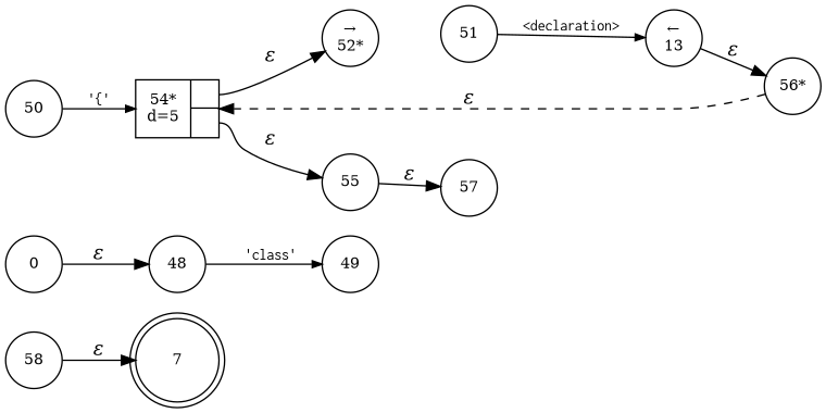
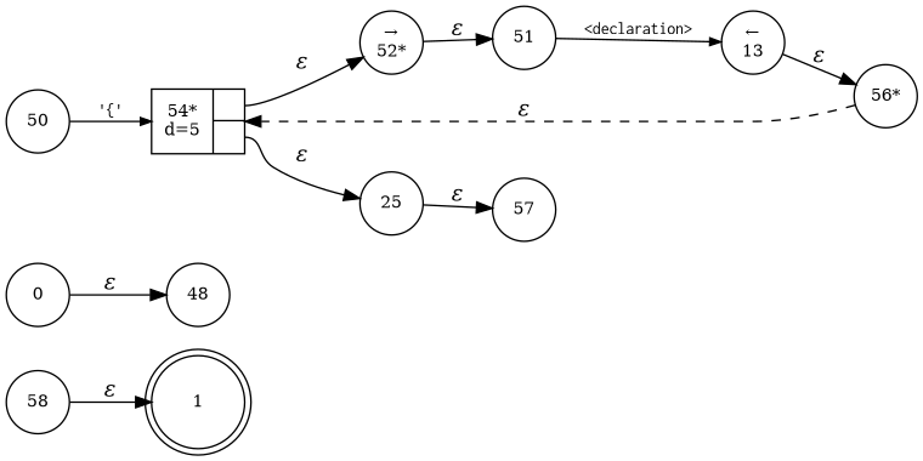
  digraph {
    rankdir=LR
    node [fixedsize=true fontsize=11 shape=circle peripheries=1]
    edge [fontname="Times-Italic"]
-   n1 [label=7 shape=doublecircle width=.6 peripheries=""]
+   n1 [label=1 shape=doublecircle width=.6 peripheries=""]
    n2 [label=0 width=.55]
    n3 [label=48 width=.55]
-   n4 [label=49 width=.55]
    n5 [label=50 width=.55]
    n6 [fixedsize=false label="{54*\nd=5|{<p0>|<p1>}}" shape=record]
    n7 [label="&rarr;\n52*" width=.55]
-   n8 [label=55 width=.55]
+   n8 [label=25 width=.55]
    n9 [label=51 width=.55]
    n10 [label="&larr;\n13" width=.55]
    n11 [label="56*" width=.55]
    n12 [label=57 width=.55]
    n13 [label=58 width=.55]
    n2 -> n3 [label="&epsilon;"]
-   n3 -> n4 [arrowhead=normal arrowsize=.7 fontname=Courier fontsize=11 label="'class'"]
    n5 -> n6 [arrowhead=normal arrowsize=.7 fontname=Courier fontsize=11 label="'{'"]
    n6 -> n7 [label="&epsilon;" tailport=p0]
    n6 -> n8 [label="&epsilon;" tailport=p1]
+   n7 -> n9 [label="&epsilon;"]
    n8 -> n12 [label="&epsilon;"]
    n9 -> n10 [arrowhead=normal arrowsize=.7 fontname=Courier fontsize=11 label="<declaration>"]
    n10 -> n11 [label="&epsilon;"]
    n11 -> n6 [label="&epsilon;" style=dashed]
    n13 -> n1 [label="&epsilon;"]
  }
